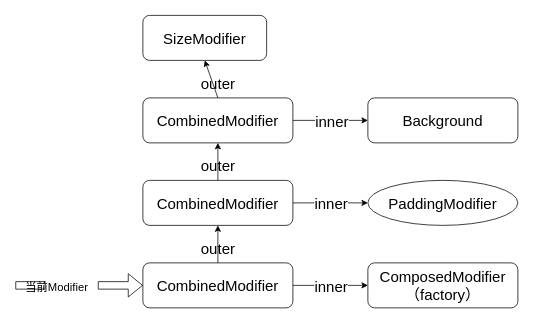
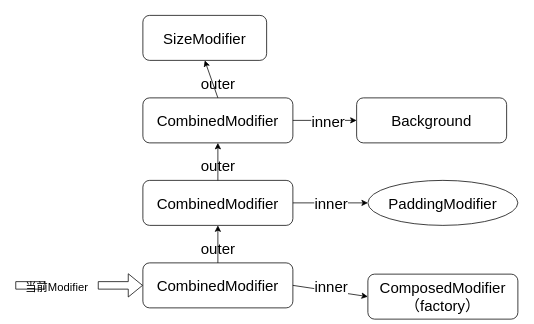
  <mxCell id="0" />
  <mxCell id="1" parent="0" />
  <mxCell id="2" value="&lt;font style=&quot;font-size: 20px;&quot;&gt;CombinedModifier&lt;/font&gt;" style="rounded=1;whiteSpace=wrap;html=1;" vertex="1" parent="1"><mxGeometry x="190" y="350" width="200" height="60" as="geometry" /></mxCell>
  <mxCell id="3" value="&lt;font style=&quot;font-size: 20px;&quot;&gt;CombinedModifier&lt;/font&gt;" style="rounded=1;whiteSpace=wrap;html=1;" vertex="1" parent="1"><mxGeometry x="190" y="240" width="200" height="60" as="geometry" /></mxCell>
  <mxCell id="4" value="&lt;font style=&quot;font-size: 20px;&quot;&gt;CombinedModifier&lt;/font&gt;" style="rounded=1;whiteSpace=wrap;html=1;" vertex="1" parent="1"><mxGeometry x="190" y="130" width="200" height="60" as="geometry" /></mxCell>
  <mxCell id="5" value="&lt;font style=&quot;font-size: 20px;&quot;&gt;SizeModifier&lt;/font&gt;" style="rounded=1;whiteSpace=wrap;html=1;" vertex="1" parent="1"><mxGeometry x="190" y="20" width="165" height="60" as="geometry" /></mxCell>
- <mxCell id="6" value="&lt;font style=&quot;font-size: 20px;&quot;&gt;ComposedModifier&lt;br&gt;（factory）&lt;br&gt;&lt;/font&gt;" style="rounded=1;whiteSpace=wrap;html=1;" vertex="1" parent="1"><mxGeometry x="490" y="350" width="200" height="60" as="geometry" /></mxCell>
+ <mxCell id="6" value="&lt;font style=&quot;font-size: 20px;&quot;&gt;ComposedModifier&lt;br&gt;（factory）&lt;br&gt;&lt;/font&gt;" style="rounded=1;whiteSpace=wrap;html=1;" vertex="1" parent="1"><mxGeometry x="490" y="365" width="200" height="60" as="geometry" /></mxCell>
  <mxCell id="7" value="&lt;font style=&quot;font-size: 20px;&quot;&gt;PaddingModifier&lt;/font&gt;" style="ellipse;whiteSpace=wrap;html=1;" vertex="1" parent="1"><mxGeometry x="490" y="240" width="200" height="60" as="geometry" /></mxCell>
- <mxCell id="8" value="&lt;font style=&quot;font-size: 20px;&quot;&gt;Background&lt;/font&gt;" style="rounded=1;whiteSpace=wrap;html=1;" vertex="1" parent="1"><mxGeometry x="490" y="130" width="200" height="60" as="geometry" /></mxCell>
+ <mxCell id="8" value="&lt;font style=&quot;font-size: 20px;&quot;&gt;Background&lt;/font&gt;" style="rounded=1;whiteSpace=wrap;html=1;" vertex="1" parent="1"><mxGeometry x="475" y="130" width="200" height="60" as="geometry" /></mxCell>
  <mxCell id="9" value="" style="endArrow=classic;html=1;fontSize=20;exitX=0.5;exitY=0;exitDx=0;exitDy=0;entryX=0.5;entryY=1;entryDx=0;entryDy=0;" edge="1" parent="1" source="2" target="3"><mxGeometry width="50" height="50" relative="1" as="geometry"><mxPoint x="290" y="250" as="sourcePoint" /><mxPoint x="340" y="200" as="targetPoint" /></mxGeometry></mxCell>
  <mxCell id="10" value="" style="endArrow=classic;html=1;fontSize=20;entryX=0.5;entryY=1;entryDx=0;entryDy=0;exitX=0.5;exitY=0;exitDx=0;exitDy=0;" edge="1" parent="1" source="3" target="4"><mxGeometry width="50" height="50" relative="1" as="geometry"><mxPoint x="290" y="250" as="sourcePoint" /><mxPoint x="300" y="310" as="targetPoint" /></mxGeometry></mxCell>
  <mxCell id="11" value="" style="endArrow=classic;html=1;fontSize=20;exitX=0.5;exitY=0;exitDx=0;exitDy=0;entryX=0.5;entryY=1;entryDx=0;entryDy=0;" edge="1" parent="1" source="4" target="5"><mxGeometry width="50" height="50" relative="1" as="geometry"><mxPoint x="310" y="370" as="sourcePoint" /><mxPoint x="310" y="320" as="targetPoint" /></mxGeometry></mxCell>
  <mxCell id="12" value="" style="endArrow=classic;html=1;fontSize=20;exitX=1;exitY=0.5;exitDx=0;exitDy=0;entryX=0;entryY=0.5;entryDx=0;entryDy=0;" edge="1" parent="1" source="2" target="6"><mxGeometry width="50" height="50" relative="1" as="geometry"><mxPoint x="320" y="380" as="sourcePoint" /><mxPoint x="320" y="330" as="targetPoint" /></mxGeometry></mxCell>
  <mxCell id="13" value="" style="endArrow=classic;html=1;fontSize=20;exitX=1;exitY=0.5;exitDx=0;exitDy=0;entryX=0;entryY=0.5;entryDx=0;entryDy=0;" edge="1" parent="1" source="3" target="7"><mxGeometry width="50" height="50" relative="1" as="geometry"><mxPoint x="330" y="390" as="sourcePoint" /><mxPoint x="330" y="340" as="targetPoint" /></mxGeometry></mxCell>
  <mxCell id="14" value="" style="endArrow=classic;html=1;fontSize=20;exitX=1;exitY=0.5;exitDx=0;exitDy=0;entryX=0;entryY=0.5;entryDx=0;entryDy=0;" edge="1" parent="1" source="4" target="8"><mxGeometry width="50" height="50" relative="1" as="geometry"><mxPoint x="340" y="400" as="sourcePoint" /><mxPoint x="340" y="350" as="targetPoint" /></mxGeometry></mxCell>
  <mxCell id="15" value="inner" style="edgeLabel;html=1;align=center;verticalAlign=middle;resizable=0;points=[];fontSize=20;" vertex="1" connectable="0" parent="14"><mxGeometry x="-0.35" y="-5" relative="1" as="geometry"><mxPoint x="18" y="-5" as="offset" /></mxGeometry></mxCell>
  <mxCell id="16" value="inner" style="edgeLabel;html=1;align=center;verticalAlign=middle;resizable=0;points=[];fontSize=20;" vertex="1" connectable="0" parent="1"><mxGeometry x="440" y="270" as="geometry" /></mxCell>
  <mxCell id="17" value="inner" style="edgeLabel;html=1;align=center;verticalAlign=middle;resizable=0;points=[];fontSize=20;" vertex="1" connectable="0" parent="1"><mxGeometry x="440" y="380" as="geometry" /></mxCell>
  <mxCell id="18" value="outer" style="text;html=1;align=center;verticalAlign=middle;resizable=0;points=[];autosize=1;strokeColor=none;fillColor=none;fontSize=20;" vertex="1" parent="1"><mxGeometry x="255" y="310" width="70" height="40" as="geometry" /></mxCell>
  <mxCell id="19" value="outer" style="text;html=1;align=center;verticalAlign=middle;resizable=0;points=[];autosize=1;strokeColor=none;fillColor=none;fontSize=20;" vertex="1" parent="1"><mxGeometry x="255" y="200" width="70" height="40" as="geometry" /></mxCell>
  <mxCell id="20" value="outer" style="text;html=1;align=center;verticalAlign=middle;resizable=0;points=[];autosize=1;strokeColor=none;fillColor=none;fontSize=20;" vertex="1" parent="1"><mxGeometry x="255" y="90" width="70" height="40" as="geometry" /></mxCell>
  <mxCell id="21" value="" style="shape=flexArrow;endArrow=classic;html=1;fontSize=20;entryX=0;entryY=0.5;entryDx=0;entryDy=0;startArrow=none;" edge="1" parent="1" source="23" target="2"><mxGeometry width="50" height="50" relative="1" as="geometry"><mxPoint x="60" y="380" as="sourcePoint" /><mxPoint x="340" y="200" as="targetPoint" /></mxGeometry></mxCell>
  <mxCell id="22" value="" style="shape=flexArrow;endArrow=none;html=1;fontSize=20;entryX=0;entryY=0.5;entryDx=0;entryDy=0;" edge="1" parent="1" target="23"><mxGeometry width="50" height="50" relative="1" as="geometry"><mxPoint x="60" y="380" as="sourcePoint" /><mxPoint x="190" y="380" as="targetPoint" /></mxGeometry></mxCell>
  <mxCell id="23" value="&lt;font style=&quot;font-size: 15px;&quot;&gt;当前Modifier&lt;/font&gt;" style="text;html=1;align=center;verticalAlign=middle;resizable=0;points=[];autosize=1;strokeColor=none;fillColor=none;fontSize=20;" vertex="1" parent="1"><mxGeometry x="20" y="360" width="110" height="40" as="geometry" /></mxCell>
